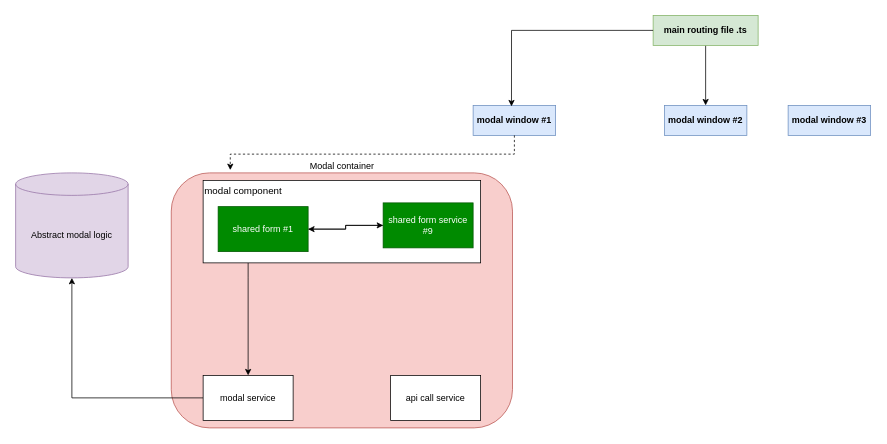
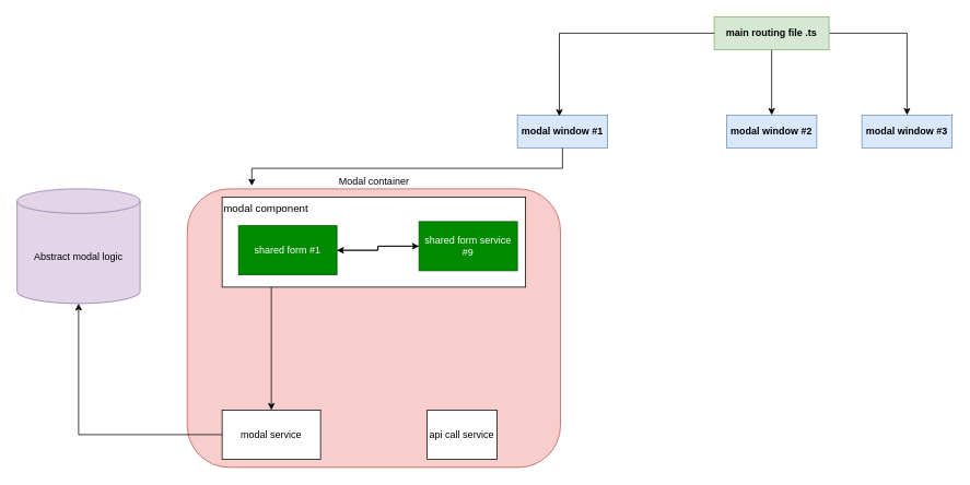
  <mxCell id="0" />
  <mxCell id="1" parent="0" />
  <mxCell id="2" value="" style="edgeStyle=orthogonalEdgeStyle;rounded=0;orthogonalLoop=1;jettySize=auto;html=1;" parent="1" source="4" target="5" edge="1"><mxGeometry relative="1" as="geometry" /></mxCell>
+ <mxCell id="3" style="edgeStyle=orthogonalEdgeStyle;rounded=0;orthogonalLoop=1;jettySize=auto;html=1;entryX=0.5;entryY=0;entryDx=0;entryDy=0;" parent="1" source="4" target="8" edge="1"><mxGeometry relative="1" as="geometry" /></mxCell>
  <mxCell id="4" value="main routing file .ts" style="rounded=0;whiteSpace=wrap;html=1;fontStyle=1;fillColor=#d5e8d4;strokeColor=#82b366;" parent="1" vertex="1"><mxGeometry x="870" y="20" width="140" height="40" as="geometry" /></mxCell>
  <mxCell id="5" value="modal window #2" style="rounded=0;whiteSpace=wrap;html=1;fontStyle=1;fillColor=#dae8fc;strokeColor=#6c8ebf;" parent="1" vertex="1"><mxGeometry x="885" y="140" width="110" height="40" as="geometry" /></mxCell>
  <mxCell id="6" value="modal window #1" style="rounded=0;whiteSpace=wrap;html=1;fontStyle=1;fillColor=#dae8fc;strokeColor=#6c8ebf;" parent="1" vertex="1"><mxGeometry x="630" y="140" width="110" height="40" as="geometry" /></mxCell>
  <mxCell id="7" style="edgeStyle=orthogonalEdgeStyle;rounded=0;orthogonalLoop=1;jettySize=auto;html=1;entryX=0.465;entryY=0.034;entryDx=0;entryDy=0;entryPerimeter=0;" parent="1" source="4" target="6" edge="1"><mxGeometry relative="1" as="geometry" /></mxCell>
  <mxCell id="8" value="modal window #3" style="rounded=0;whiteSpace=wrap;html=1;fontStyle=1;fillColor=#dae8fc;strokeColor=#6c8ebf;" parent="1" vertex="1"><mxGeometry x="1050" y="140" width="110" height="40" as="geometry" /></mxCell>
  <mxCell id="9" value="Modal container" style="rounded=1;whiteSpace=wrap;html=1;align=center;verticalAlign=bottom;labelPosition=center;verticalLabelPosition=top;fillColor=#f8cecc;strokeColor=#b85450;" parent="1" vertex="1"><mxGeometry x="227.5" y="230" width="455" height="340" as="geometry" /></mxCell>
  <mxCell id="10" value="" style="edgeStyle=orthogonalEdgeStyle;rounded=0;orthogonalLoop=1;jettySize=auto;html=1;" parent="1" source="20" target="22" edge="1"><mxGeometry relative="1" as="geometry" /></mxCell>
  <mxCell id="11" style="edgeStyle=orthogonalEdgeStyle;rounded=0;orthogonalLoop=1;jettySize=auto;html=1;" parent="1" source="12" target="13" edge="1"><mxGeometry relative="1" as="geometry" /></mxCell>
  <mxCell id="12" value="modal service" style="rounded=0;whiteSpace=wrap;html=1;" parent="1" vertex="1"><mxGeometry x="270" y="500" width="120" height="60" as="geometry" /></mxCell>
  <mxCell id="13" value="Abstract modal logic" style="shape=cylinder3;whiteSpace=wrap;html=1;boundedLbl=1;backgroundOutline=1;size=15;fillColor=#e1d5e7;strokeColor=#9673a6;" parent="1" vertex="1"><mxGeometry x="20" y="230" width="150" height="140" as="geometry" /></mxCell>
  <mxCell id="14" value="" style="edgeStyle=orthogonalEdgeStyle;rounded=0;orthogonalLoop=1;jettySize=auto;html=1;" parent="1" source="22" target="20" edge="1"><mxGeometry relative="1" as="geometry" /></mxCell>
- <mxCell id="15" style="edgeStyle=orthogonalEdgeStyle;rounded=0;orthogonalLoop=1;jettySize=auto;html=1;entryX=0.173;entryY=-0.011;entryDx=0;entryDy=0;entryPerimeter=0;dashed=1;" parent="1" source="6" target="9" edge="1"><mxGeometry relative="1" as="geometry" /></mxCell>
- <mxCell id="16" value="api call service" style="rounded=0;whiteSpace=wrap;html=1;" vertex="1" parent="1"><mxGeometry x="520" y="500" width="120" height="60" as="geometry" /></mxCell>
+ <mxCell id="15" style="edgeStyle=orthogonalEdgeStyle;rounded=0;orthogonalLoop=1;jettySize=auto;html=1;entryX=0.173;entryY=-0.011;entryDx=0;entryDy=0;entryPerimeter=0;" parent="1" source="6" target="9" edge="1"><mxGeometry relative="1" as="geometry" /></mxCell>
+ <mxCell id="16" value="api call service" style="rounded=0;whiteSpace=wrap;html=1;" vertex="1" parent="1"><mxGeometry x="520" y="500" width="85" height="60" as="geometry" /></mxCell>
  <mxCell id="17" style="edgeStyle=orthogonalEdgeStyle;rounded=0;orthogonalLoop=1;jettySize=auto;html=1;entryX=0.5;entryY=0;entryDx=0;entryDy=0;" edge="1" parent="1" source="18" target="12"><mxGeometry relative="1" as="geometry"><Array as="points"><mxPoint x="330" y="370" /><mxPoint x="330" y="370" /></Array></mxGeometry></mxCell>
  <mxCell id="18" value="modal component" style="rounded=0;whiteSpace=wrap;align=left;labelPosition=center;verticalLabelPosition=middle;verticalAlign=top;html=1;fontSize=13;" vertex="1" parent="1"><mxGeometry x="270" y="240" width="370" height="110" as="geometry" /></mxCell>
  <mxCell id="19" style="edgeStyle=orthogonalEdgeStyle;rounded=0;orthogonalLoop=1;jettySize=auto;html=1;entryX=0;entryY=0.5;entryDx=0;entryDy=0;" edge="1" parent="1" source="20" target="22"><mxGeometry relative="1" as="geometry" /></mxCell>
  <mxCell id="20" value="shared form #1" style="rounded=0;whiteSpace=wrap;html=1;fillColor=#008a00;fontColor=#ffffff;strokeColor=#005700;" parent="1" vertex="1"><mxGeometry x="290" y="275" width="120" height="60" as="geometry" /></mxCell>
  <mxCell id="21" style="edgeStyle=orthogonalEdgeStyle;rounded=0;orthogonalLoop=1;jettySize=auto;html=1;entryX=1;entryY=0.5;entryDx=0;entryDy=0;" edge="1" parent="1" source="22" target="20"><mxGeometry relative="1" as="geometry" /></mxCell>
  <mxCell id="22" value="shared form service #9" style="rounded=0;whiteSpace=wrap;html=1;fillColor=#008a00;fontColor=#ffffff;strokeColor=#005700;" parent="1" vertex="1"><mxGeometry x="510" y="270" width="120" height="60" as="geometry" /></mxCell>
